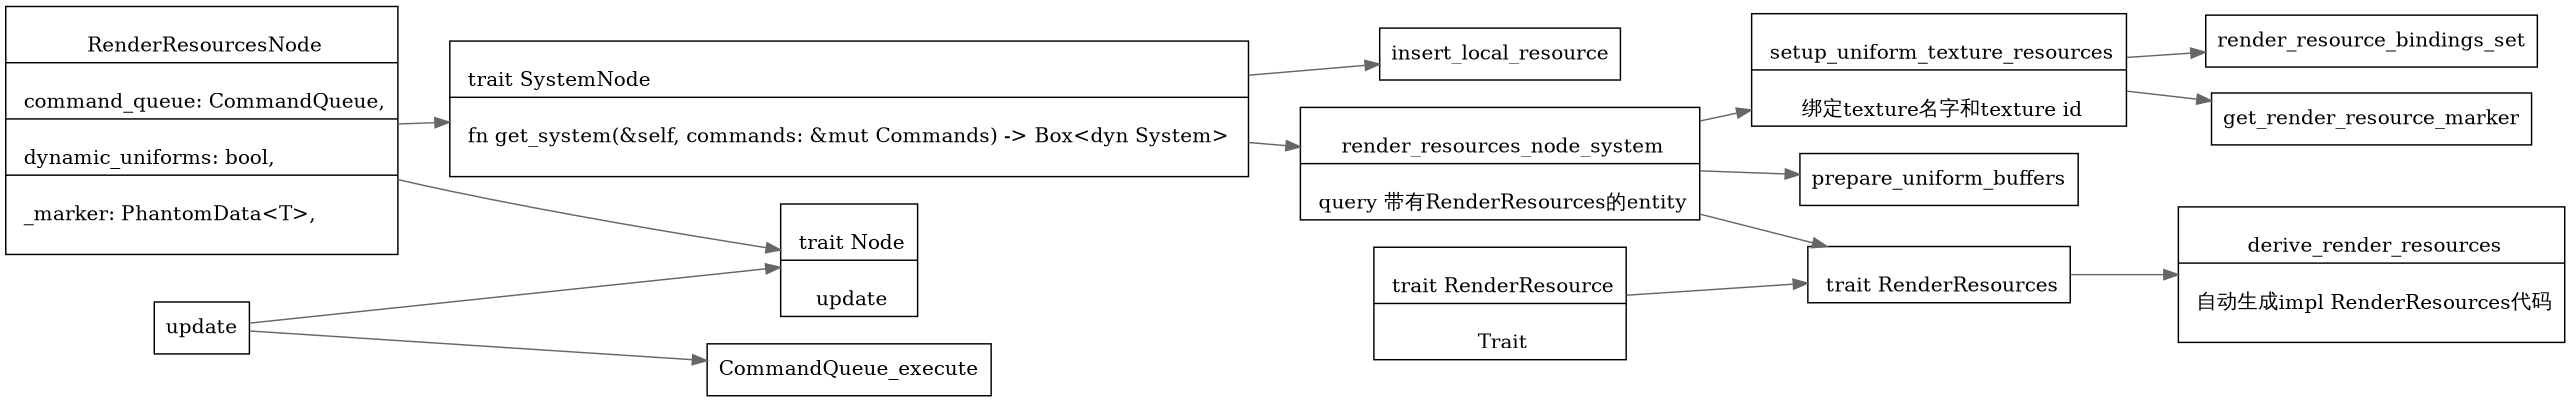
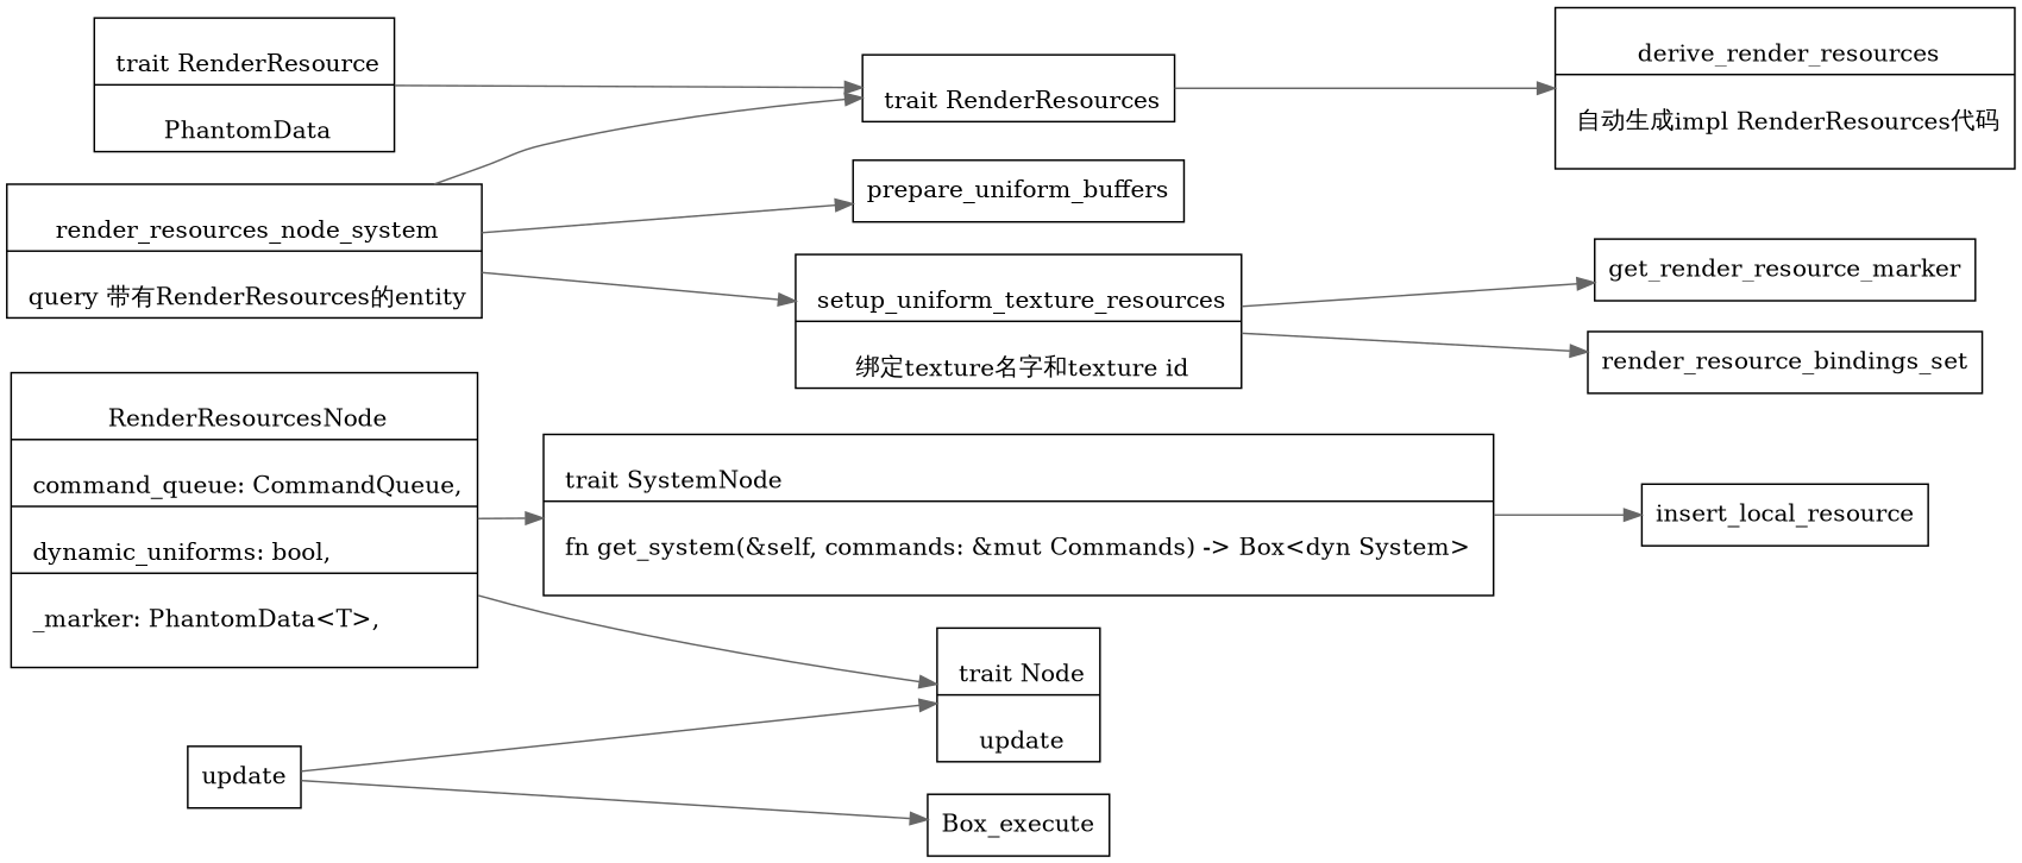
  digraph {
    newrank=true
    rankdir=LR
    node [shape=record]
    edge [color=gray40]
    n1 [label="{{\n      RenderResourcesNode|\n        command_queue: CommandQueue,\l|\n        dynamic_uniforms: bool,\l|\n        _marker: PhantomData\<T\>,\l\n    }}"]
    n2 [label="{{\n      trait Node\l|\n      update\n    }}"]
    n3 [label="{{\n      trait SystemNode\l|\n        fn get_system(&self, commands: &mut Commands) -\> Box\<dyn System\> \l\n    }}"]
    n4 [label="{{\n      render_resources_node_system|\n      query 带有RenderResources的entity\n    }}"]
    insert_local_resource [shape=box]
    update [shape=box]
-   CommandQueue_execute [shape=box]
+   CommandQueue_execute [shape=box label=Box_execute]
    n8 [label="{{\n    trait RenderResources\n    }}"]
    prepare_uniform_buffers [shape=box]
    n10 [label="{{\n      setup_uniform_texture_resources|\n      绑定texture名字和texture id\n    }}"]
-   n11 [label="{{\n      trait RenderResource|\n      Trait\n    }}"]
+   n11 [label="{{\n      trait RenderResource|\n      PhantomData\n    }}"]
    n12 [label="{{\n      derive_render_resources|\n      自动生成impl RenderResources代码\l\n    }}"]
    n13 [label=get_render_resource_marker shape=box]
    render_resource_bindings_set [shape=box]
    n1 -> n2
    n1 -> n3
-   n3 -> n4
    n3 -> insert_local_resource
    n4 -> n8
    n4 -> prepare_uniform_buffers
    n4 -> n10
    update -> n2
    update -> CommandQueue_execute
    n8 -> n12
    n10 -> n13
    n10 -> render_resource_bindings_set
    n11 -> n8
  }
